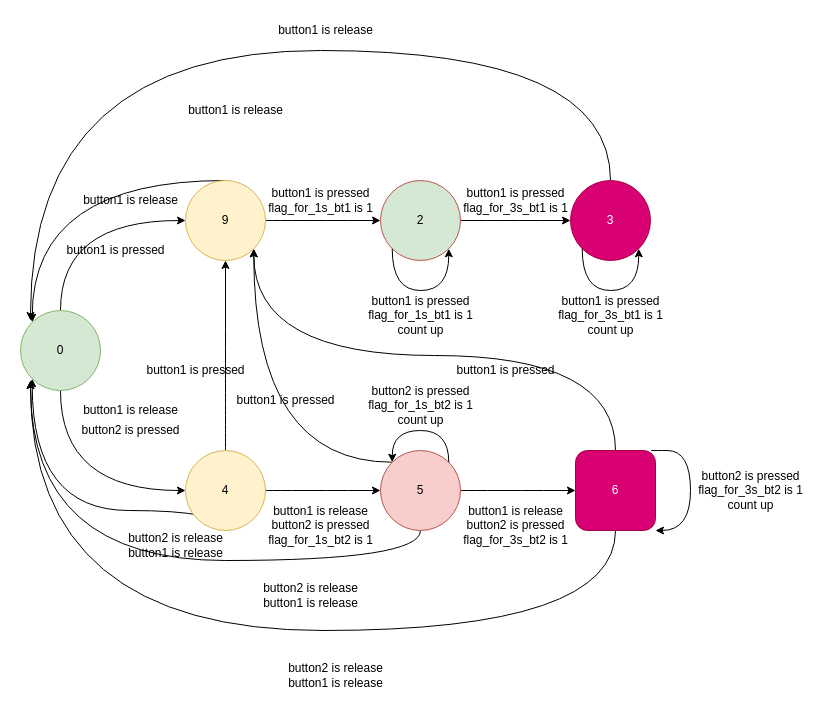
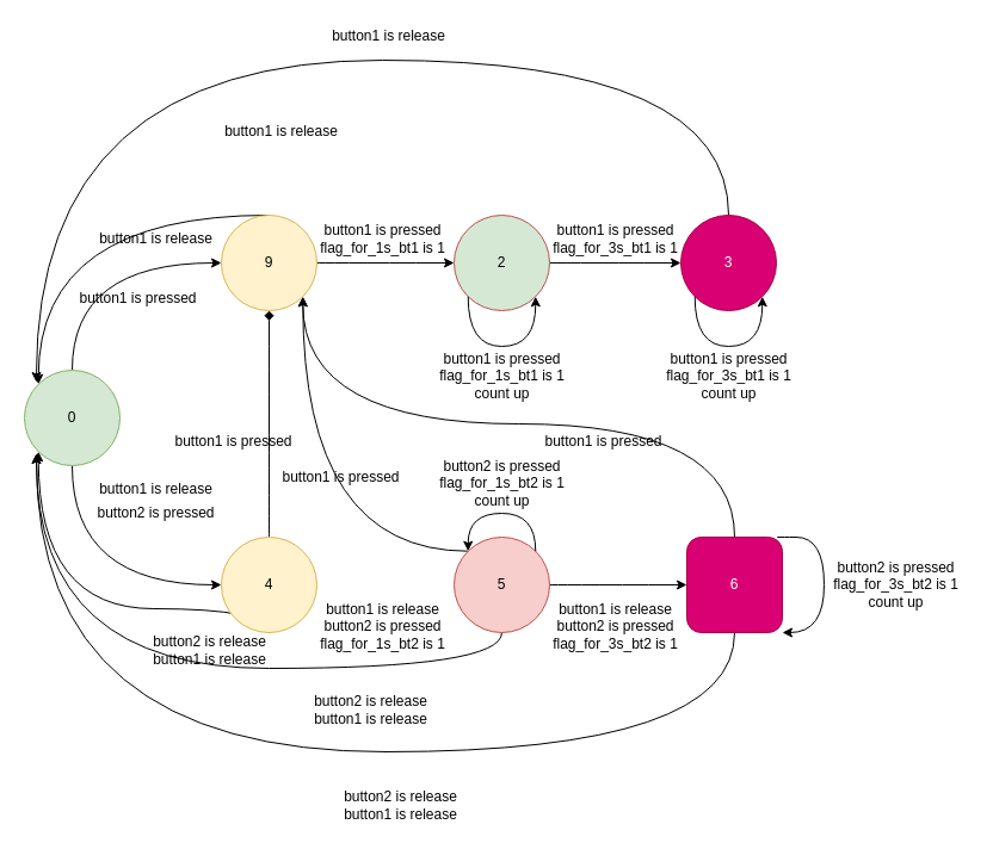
  <mxCell id="0" />
  <mxCell id="1" parent="0" />
  <mxCell id="2" style="edgeStyle=orthogonalEdgeStyle;curved=1;rounded=0;orthogonalLoop=1;jettySize=auto;html=1;exitX=0.5;exitY=0;exitDx=0;exitDy=0;entryX=0;entryY=0.5;entryDx=0;entryDy=0;" edge="1" parent="1" source="4" target="7"><mxGeometry relative="1" as="geometry" /></mxCell>
  <mxCell id="3" style="edgeStyle=orthogonalEdgeStyle;curved=1;rounded=0;orthogonalLoop=1;jettySize=auto;html=1;exitX=0.5;exitY=1;exitDx=0;exitDy=0;entryX=0;entryY=0.5;entryDx=0;entryDy=0;" edge="1" parent="1" source="4" target="11"><mxGeometry relative="1" as="geometry" /></mxCell>
  <mxCell id="4" value="0" style="ellipse;whiteSpace=wrap;html=1;aspect=fixed;fillColor=#d5e8d4;strokeColor=#82b366;" vertex="1" parent="1"><mxGeometry x="20" y="310" width="80" height="80" as="geometry" /></mxCell>
  <mxCell id="5" style="edgeStyle=orthogonalEdgeStyle;curved=1;rounded=0;orthogonalLoop=1;jettySize=auto;html=1;exitX=1;exitY=0.5;exitDx=0;exitDy=0;entryX=0;entryY=0.5;entryDx=0;entryDy=0;" edge="1" parent="1" source="7" target="13"><mxGeometry relative="1" as="geometry" /></mxCell>
  <mxCell id="6" style="edgeStyle=orthogonalEdgeStyle;curved=1;rounded=0;orthogonalLoop=1;jettySize=auto;html=1;exitX=0.5;exitY=0;exitDx=0;exitDy=0;entryX=0;entryY=0;entryDx=0;entryDy=0;" edge="1" parent="1" source="7" target="4"><mxGeometry relative="1" as="geometry"><Array as="points"><mxPoint x="32" y="180" /></Array></mxGeometry></mxCell>
  <mxCell id="7" value="9" style="ellipse;whiteSpace=wrap;html=1;aspect=fixed;fillColor=#fff2cc;strokeColor=#d6b656;" vertex="1" parent="1"><mxGeometry x="185" y="180" width="80" height="80" as="geometry" /></mxCell>
- <mxCell id="8" style="edgeStyle=orthogonalEdgeStyle;curved=1;rounded=0;orthogonalLoop=1;jettySize=auto;html=1;exitX=0.5;exitY=0;exitDx=0;exitDy=0;entryX=0.5;entryY=1;entryDx=0;entryDy=0;" edge="1" parent="1" source="11" target="7"><mxGeometry relative="1" as="geometry" /></mxCell>
+ <mxCell id="8" style="edgeStyle=orthogonalEdgeStyle;curved=1;rounded=0;orthogonalLoop=1;jettySize=auto;html=1;exitX=0.5;exitY=0;exitDx=0;exitDy=0;entryX=0.5;entryY=1;entryDx=0;entryDy=0;endArrow=diamond;" edge="1" parent="1" source="11" target="7"><mxGeometry relative="1" as="geometry" /></mxCell>
  <mxCell id="9" style="edgeStyle=orthogonalEdgeStyle;curved=1;rounded=0;orthogonalLoop=1;jettySize=auto;html=1;exitX=0.5;exitY=1;exitDx=0;exitDy=0;entryX=0;entryY=1;entryDx=0;entryDy=0;" edge="1" parent="1" source="11" target="4"><mxGeometry relative="1" as="geometry"><Array as="points"><mxPoint x="32" y="510" /></Array></mxGeometry></mxCell>
- <mxCell id="10" style="edgeStyle=orthogonalEdgeStyle;curved=1;rounded=0;orthogonalLoop=1;jettySize=auto;html=1;exitX=1;exitY=0.5;exitDx=0;exitDy=0;entryX=0;entryY=0.5;entryDx=0;entryDy=0;" edge="1" parent="1" source="11" target="17"><mxGeometry relative="1" as="geometry" /></mxCell>
  <mxCell id="11" value="4" style="ellipse;whiteSpace=wrap;html=1;aspect=fixed;fillColor=#fff2cc;strokeColor=#d6b656;" vertex="1" parent="1"><mxGeometry x="185" y="450" width="80" height="80" as="geometry" /></mxCell>
  <mxCell id="12" style="edgeStyle=orthogonalEdgeStyle;curved=1;rounded=0;orthogonalLoop=1;jettySize=auto;html=1;exitX=1;exitY=0.5;exitDx=0;exitDy=0;entryX=0;entryY=0.5;entryDx=0;entryDy=0;" edge="1" parent="1" source="13" target="19"><mxGeometry relative="1" as="geometry" /></mxCell>
  <mxCell id="13" value="2" style="ellipse;whiteSpace=wrap;html=1;aspect=fixed;fillColor=#d5e8d4;strokeColor=#b85450;" vertex="1" parent="1"><mxGeometry x="380" y="180" width="80" height="80" as="geometry" /></mxCell>
  <mxCell id="14" style="edgeStyle=orthogonalEdgeStyle;curved=1;rounded=0;orthogonalLoop=1;jettySize=auto;html=1;exitX=0;exitY=0;exitDx=0;exitDy=0;entryX=1;entryY=1;entryDx=0;entryDy=0;" edge="1" parent="1" source="17" target="7"><mxGeometry relative="1" as="geometry" /></mxCell>
  <mxCell id="15" style="edgeStyle=orthogonalEdgeStyle;curved=1;rounded=0;orthogonalLoop=1;jettySize=auto;html=1;exitX=0.5;exitY=1;exitDx=0;exitDy=0;" edge="1" parent="1" source="17"><mxGeometry relative="1" as="geometry"><mxPoint x="30" y="380" as="targetPoint" /><Array as="points"><mxPoint x="420" y="560" /><mxPoint x="30" y="560" /></Array></mxGeometry></mxCell>
  <mxCell id="16" style="edgeStyle=orthogonalEdgeStyle;curved=1;rounded=0;orthogonalLoop=1;jettySize=auto;html=1;exitX=1;exitY=0.5;exitDx=0;exitDy=0;entryX=0;entryY=0.5;entryDx=0;entryDy=0;" edge="1" parent="1" source="17" target="22"><mxGeometry relative="1" as="geometry" /></mxCell>
  <mxCell id="17" value="5" style="ellipse;whiteSpace=wrap;html=1;aspect=fixed;fillColor=#f8cecc;strokeColor=#b85450;" vertex="1" parent="1"><mxGeometry x="380" y="450" width="80" height="80" as="geometry" /></mxCell>
  <mxCell id="18" style="edgeStyle=orthogonalEdgeStyle;curved=1;rounded=0;orthogonalLoop=1;jettySize=auto;html=1;exitX=0.5;exitY=0;exitDx=0;exitDy=0;" edge="1" parent="1" source="19"><mxGeometry relative="1" as="geometry"><mxPoint x="30" y="320" as="targetPoint" /><Array as="points"><mxPoint x="610" y="50" /><mxPoint x="30" y="50" /></Array></mxGeometry></mxCell>
  <mxCell id="19" value="3" style="ellipse;whiteSpace=wrap;html=1;aspect=fixed;fillColor=#d80073;strokeColor=#A50040;fontColor=#ffffff;" vertex="1" parent="1"><mxGeometry x="570" y="180" width="80" height="80" as="geometry" /></mxCell>
  <mxCell id="20" style="edgeStyle=orthogonalEdgeStyle;curved=1;rounded=0;orthogonalLoop=1;jettySize=auto;html=1;exitX=0.5;exitY=0;exitDx=0;exitDy=0;entryX=1;entryY=1;entryDx=0;entryDy=0;" edge="1" parent="1" source="22" target="7"><mxGeometry relative="1" as="geometry"><mxPoint x="260" y="250" as="targetPoint" /></mxGeometry></mxCell>
  <mxCell id="21" style="edgeStyle=orthogonalEdgeStyle;curved=1;rounded=0;orthogonalLoop=1;jettySize=auto;html=1;exitX=0.5;exitY=1;exitDx=0;exitDy=0;" edge="1" parent="1" source="22"><mxGeometry relative="1" as="geometry"><mxPoint x="30" y="380" as="targetPoint" /><Array as="points"><mxPoint x="615" y="630" /><mxPoint x="30" y="630" /></Array></mxGeometry></mxCell>
  <mxCell id="22" value="6" style="whiteSpace=wrap;html=1;aspect=fixed;fillColor=#d80073;strokeColor=#A50040;fontColor=#ffffff;rounded=1;" vertex="1" parent="1"><mxGeometry x="575" y="450" width="80" height="80" as="geometry" /></mxCell>
  <mxCell id="23" style="edgeStyle=orthogonalEdgeStyle;curved=1;rounded=0;orthogonalLoop=1;jettySize=auto;html=1;exitX=0;exitY=1;exitDx=0;exitDy=0;entryX=1;entryY=1;entryDx=0;entryDy=0;" edge="1" parent="1" source="13" target="13"><mxGeometry relative="1" as="geometry"><Array as="points"><mxPoint x="392" y="290" /><mxPoint x="448" y="290" /></Array></mxGeometry></mxCell>
  <mxCell id="24" style="edgeStyle=orthogonalEdgeStyle;curved=1;rounded=0;orthogonalLoop=1;jettySize=auto;html=1;exitX=0;exitY=1;exitDx=0;exitDy=0;entryX=1;entryY=1;entryDx=0;entryDy=0;" edge="1" parent="1" source="19" target="19"><mxGeometry relative="1" as="geometry"><Array as="points"><mxPoint x="582" y="290" /><mxPoint x="638" y="290" /></Array></mxGeometry></mxCell>
  <mxCell id="25" style="edgeStyle=orthogonalEdgeStyle;curved=1;rounded=0;orthogonalLoop=1;jettySize=auto;html=1;exitX=1;exitY=0;exitDx=0;exitDy=0;entryX=1;entryY=1;entryDx=0;entryDy=0;" edge="1" parent="1" source="22" target="22"><mxGeometry relative="1" as="geometry"><Array as="points"><mxPoint x="643" y="450" /><mxPoint x="690" y="450" /><mxPoint x="690" y="530" /><mxPoint x="643" y="530" /></Array></mxGeometry></mxCell>
  <mxCell id="26" value="button1 is pressed" style="text;html=1;align=center;verticalAlign=middle;resizable=0;points=[];autosize=1;strokeColor=none;fillColor=none;rotation=0;" vertex="1" parent="1"><mxGeometry x="60" y="240" width="110" height="20" as="geometry" /></mxCell>
  <mxCell id="27" value="button1 is release" style="text;html=1;align=center;verticalAlign=middle;resizable=0;points=[];autosize=1;strokeColor=none;fillColor=none;rotation=0;" vertex="1" parent="1"><mxGeometry x="75" y="190" width="110" height="20" as="geometry" /></mxCell>
  <mxCell id="28" value="button1 is pressed&lt;br&gt;flag_for_1s_bt1 is 1" style="text;html=1;align=center;verticalAlign=middle;resizable=0;points=[];autosize=1;strokeColor=none;fillColor=none;rotation=0;" vertex="1" parent="1"><mxGeometry x="260" y="185" width="120" height="30" as="geometry" /></mxCell>
  <mxCell id="29" value="button1 is pressed&lt;br&gt;flag_for_3s_bt1 is 1" style="text;html=1;align=center;verticalAlign=middle;resizable=0;points=[];autosize=1;strokeColor=none;fillColor=none;rotation=0;" vertex="1" parent="1"><mxGeometry x="455" y="185" width="120" height="30" as="geometry" /></mxCell>
  <mxCell id="30" value="button1 is pressed&lt;br&gt;flag_for_1s_bt1 is 1&lt;br&gt;count up" style="text;html=1;align=center;verticalAlign=middle;resizable=0;points=[];autosize=1;strokeColor=none;fillColor=none;rotation=0;" vertex="1" parent="1"><mxGeometry x="360" y="290" width="120" height="50" as="geometry" /></mxCell>
  <mxCell id="31" value="button1 is pressed&lt;br&gt;flag_for_3s_bt1 is 1&lt;br&gt;count up" style="text;html=1;align=center;verticalAlign=middle;resizable=0;points=[];autosize=1;strokeColor=none;fillColor=none;rotation=0;" vertex="1" parent="1"><mxGeometry x="550" y="290" width="120" height="50" as="geometry" /></mxCell>
  <mxCell id="32" value="button1 is release" style="text;html=1;align=center;verticalAlign=middle;resizable=0;points=[];autosize=1;strokeColor=none;fillColor=none;rotation=0;" vertex="1" parent="1"><mxGeometry x="270" y="20" width="110" height="20" as="geometry" /></mxCell>
  <mxCell id="33" value="button1 is release" style="text;html=1;align=center;verticalAlign=middle;resizable=0;points=[];autosize=1;strokeColor=none;fillColor=none;rotation=0;" vertex="1" parent="1"><mxGeometry x="180" y="100" width="110" height="20" as="geometry" /></mxCell>
  <mxCell id="34" value="button2 is release&lt;br&gt;button1 is release" style="text;html=1;align=center;verticalAlign=middle;resizable=0;points=[];autosize=1;strokeColor=none;fillColor=none;rotation=0;" vertex="1" parent="1"><mxGeometry x="120" y="530" width="110" height="30" as="geometry" /></mxCell>
  <mxCell id="35" value="button1 is pressed" style="text;html=1;align=center;verticalAlign=middle;resizable=0;points=[];autosize=1;strokeColor=none;fillColor=none;rotation=0;" vertex="1" parent="1"><mxGeometry x="140" y="360" width="110" height="20" as="geometry" /></mxCell>
  <mxCell id="36" value="button1 is pressed" style="text;html=1;align=center;verticalAlign=middle;resizable=0;points=[];autosize=1;strokeColor=none;fillColor=none;rotation=0;" vertex="1" parent="1"><mxGeometry x="230" y="390" width="110" height="20" as="geometry" /></mxCell>
  <mxCell id="37" value="button1 is pressed" style="text;html=1;align=center;verticalAlign=middle;resizable=0;points=[];autosize=1;strokeColor=none;fillColor=none;rotation=0;" vertex="1" parent="1"><mxGeometry x="450" y="360" width="110" height="20" as="geometry" /></mxCell>
  <mxCell id="38" value="button2 is release&lt;br&gt;button1 is release" style="text;html=1;align=center;verticalAlign=middle;resizable=0;points=[];autosize=1;strokeColor=none;fillColor=none;rotation=0;" vertex="1" parent="1"><mxGeometry x="255" y="580" width="110" height="30" as="geometry" /></mxCell>
  <mxCell id="39" value="button2 is release&lt;br&gt;button1 is release" style="text;html=1;align=center;verticalAlign=middle;resizable=0;points=[];autosize=1;strokeColor=none;fillColor=none;rotation=0;" vertex="1" parent="1"><mxGeometry x="280" y="660" width="110" height="30" as="geometry" /></mxCell>
  <mxCell id="40" value="button2 is pressed" style="text;html=1;align=center;verticalAlign=middle;resizable=0;points=[];autosize=1;strokeColor=none;fillColor=none;rotation=0;" vertex="1" parent="1"><mxGeometry x="75" y="420" width="110" height="20" as="geometry" /></mxCell>
  <mxCell id="41" value="button1 is release" style="text;html=1;align=center;verticalAlign=middle;resizable=0;points=[];autosize=1;strokeColor=none;fillColor=none;rotation=0;" vertex="1" parent="1"><mxGeometry x="75" y="400" width="110" height="20" as="geometry" /></mxCell>
  <mxCell id="42" value="button1 is release&lt;br&gt;button2 is pressed&lt;br&gt;flag_for_1s_bt2 is 1" style="text;html=1;align=center;verticalAlign=middle;resizable=0;points=[];autosize=1;strokeColor=none;fillColor=none;rotation=0;" vertex="1" parent="1"><mxGeometry x="260" y="500" width="120" height="50" as="geometry" /></mxCell>
  <mxCell id="43" value="button1 is release&lt;br&gt;button2 is pressed&lt;br&gt;flag_for_3s_bt2 is 1" style="text;html=1;align=center;verticalAlign=middle;resizable=0;points=[];autosize=1;strokeColor=none;fillColor=none;rotation=0;" vertex="1" parent="1"><mxGeometry x="455" y="500" width="120" height="50" as="geometry" /></mxCell>
  <mxCell id="44" value="button2 is pressed&lt;br&gt;flag_for_1s_bt2 is 1&lt;br&gt;count up" style="text;html=1;align=center;verticalAlign=middle;resizable=0;points=[];autosize=1;strokeColor=none;fillColor=none;rotation=0;" vertex="1" parent="1"><mxGeometry x="360" y="380" width="120" height="50" as="geometry" /></mxCell>
  <mxCell id="45" style="edgeStyle=orthogonalEdgeStyle;curved=1;rounded=0;orthogonalLoop=1;jettySize=auto;html=1;exitX=1;exitY=0;exitDx=0;exitDy=0;entryX=0;entryY=0;entryDx=0;entryDy=0;" edge="1" parent="1" source="17" target="17"><mxGeometry relative="1" as="geometry"><Array as="points"><mxPoint x="448" y="430" /><mxPoint x="392" y="430" /></Array></mxGeometry></mxCell>
  <mxCell id="46" value="button2 is pressed&lt;br&gt;flag_for_3s_bt2 is 1&lt;br&gt;count up" style="text;html=1;align=center;verticalAlign=middle;resizable=0;points=[];autosize=1;strokeColor=none;fillColor=none;rotation=0;" vertex="1" parent="1"><mxGeometry x="690" y="465" width="120" height="50" as="geometry" /></mxCell>
